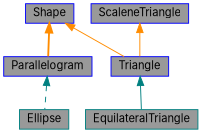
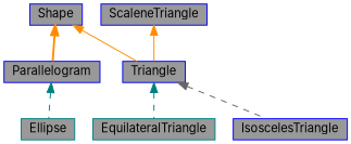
  digraph {
    fontname=Inter
    rankdir=TB
    node [color=blue fillcolor=grey60 fontcolor=black fontname=Inter fontsize=12 shape=box style=filled]
    edge [color=darkorange dir=back fontname=Inter fontsize=12 labelfontname="Geist Mono" labelfontsize=12 style=dashed]
    n1 [height=0.2 label=Shape width=0.4]
    n2 [height=0.2 label=Parallelogram width=0.4]
    n3 [height=0.2 label=Triangle width=0.4]
    n4 [color=teal height=0.2 label=Ellipse width=0.4]
    n5 [color=teal height=0.2 label=EquilateralTriangle width=0.4]
+   n6 [height=0.2 label=IsoscelesTriangle width=0.4]
    n7 [height=0.2 label=ScaleneTriangle width=0.4]
    n1 -> n2 [style=bold]
    n1 -> n3 [style=solid]
    n2 -> n4 [color=teal]
-   n3 -> n5 [color=teal style=solid]
+   n3 -> n5 [color=teal]
+   n3 -> n6 [color=gray40]
    n7 -> n3 [style=solid]
  }
